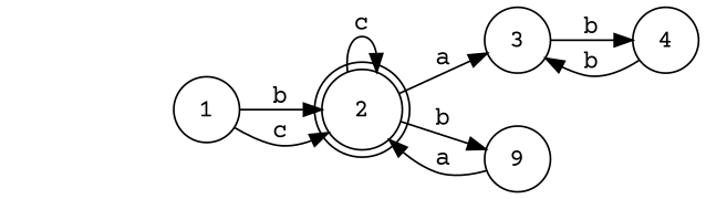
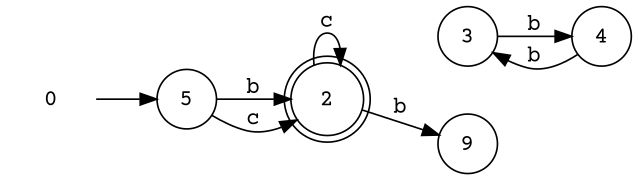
  digraph {
    fontname="Courier Prime"
    rankdir=LR
    node [fontname="Courier Prime" shape=circle]
    edge [fontname="Courier Prime"]
-   n2 [label=1]
+   0 [shape=none]
+   n2 [label=5]
    n3 [label=2 shape=doublecircle]
    n4 [label=3]
    n5 [label=9]
    n6 [label=4]
+   0 -> n2
    n2 -> n3 [label=b]
    n2 -> n3 [label=c]
    n3 -> n3 [label=c]
-   n3 -> n4 [label=a]
    n3 -> n5 [label=b]
    n4 -> n6 [label=b]
-   n5 -> n3 [label=a]
    n6 -> n4 [label=b]
  }
